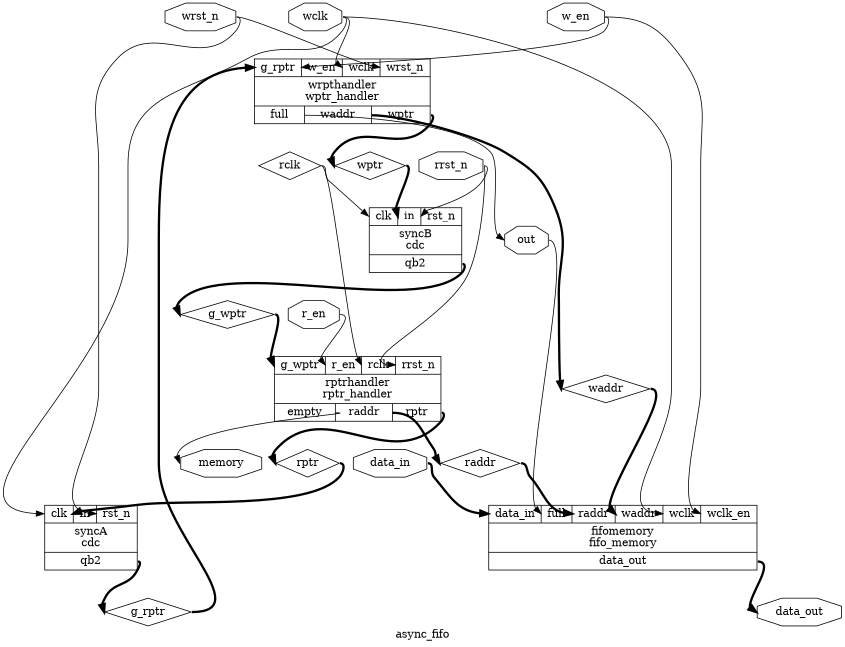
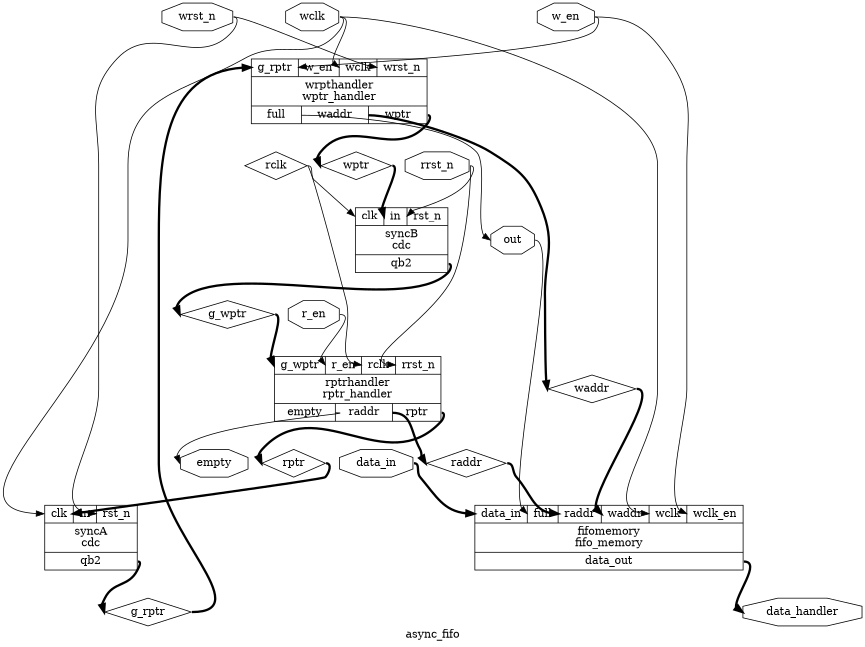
  digraph {
    label=async_fifo
    rankdir=TB
    remincross=true
    node [color=black fontcolor=black shape=octagon]
    edge [color=black fontcolor=black headport=w tailport=e]
    n1 [label=data_in]
    n2 [label="{{<p1> data_in|<p4> full|<p8> raddr|<p13> waddr|<p14> wclk|<p17> wclk_en}|fifomemory\nfifo_memory|{<p2> data_out}}" shape=record color="" fontcolor=""]
-   n3 [label=data_out]
-   n4 [label=memory]
+   n3 [label=data_handler]
+   n4 [label=empty]
    n5 [label=out]
    n6 [label=g_rptr shape=diamond]
    n7 [label="{{<p5> g_rptr|<p12> w_en|<p14> wclk|<p16> wrst_n}|wrpthandler\nwptr_handler|{<p4> full|<p13> waddr|<p15> wptr}}" shape=record color="" fontcolor=""]
    n8 [label=waddr shape=diamond]
    n9 [label=wptr shape=diamond]
    n10 [label=g_wptr shape=diamond]
    n11 [label="{{<p6> g_wptr|<p7> r_en|<p9> rclk|<p11> rrst_n}|rptrhandler\nrptr_handler|{<p3> empty|<p8> raddr|<p10> rptr}}" shape=record color="" fontcolor=""]
    n12 [label=raddr shape=diamond]
    n13 [label=rptr shape=diamond]
    n14 [label=r_en]
    n15 [label=rclk shape=diamond]
    n16 [label="{{<p20> clk|<p21> in|<p22> rst_n}|syncB\ncdc|{<p23> qb2}}" shape=record color="" fontcolor=""]
    n17 [label="{{<p20> clk|<p21> in|<p22> rst_n}|syncA\ncdc|{<p23> qb2}}" shape=record color="" fontcolor=""]
    n18 [label=rrst_n]
    n19 [label=w_en]
    n20 [label=wclk]
    n21 [label=wrst_n]
    n1 -> n2 [headport="p1:w" style="setlinewidth(3)"]
    n2 -> n3 [style="setlinewidth(3)" tailport="p2:e"]
    n5 -> n2 [headport="p4:w"]
    n6 -> n7 [headport="p5:w" style="setlinewidth(3)"]
    n7 -> n5 [tailport="p4:e"]
    n7 -> n8 [style="setlinewidth(3)" tailport="p13:e"]
    n7 -> n9 [style="setlinewidth(3)" tailport="p15:e"]
    n8 -> n2 [headport="p13:w" style="setlinewidth(3)"]
    n9 -> n16 [headport="p21:w" style="setlinewidth(3)"]
    n10 -> n11 [headport="p6:w" style="setlinewidth(3)"]
    n11 -> n4 [tailport="p3:e"]
    n11 -> n12 [style="setlinewidth(3)" tailport="p8:e"]
    n11 -> n13 [style="setlinewidth(3)" tailport="p10:e"]
    n12 -> n2 [headport="p8:w" style="setlinewidth(3)"]
    n13 -> n17 [headport="p21:w" style="setlinewidth(3)"]
    n14 -> n11 [headport="p7:w"]
    n15 -> n11 [headport="p9:w"]
    n15 -> n16 [headport="p20:w"]
    n16 -> n10 [style="setlinewidth(3)" tailport="p23:e"]
    n17 -> n6 [style="setlinewidth(3)" tailport="p23:e"]
    n18 -> n11 [headport="p11:w"]
    n18 -> n16 [headport="p22:w"]
    n19 -> n2 [headport="p17:w"]
    n19 -> n7 [headport="p12:w"]
    n20 -> n2 [headport="p14:w"]
    n20 -> n7 [headport="p14:w"]
    n20 -> n17 [headport="p20:w"]
    n21 -> n7 [headport="p16:w"]
    n21 -> n17 [headport="p22:w"]
  }
